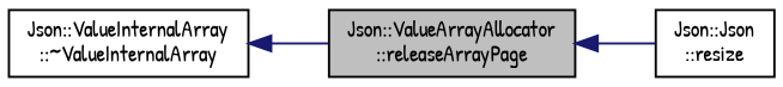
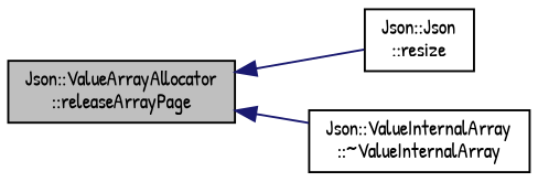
  digraph {
    fontname="Patrick Hand"
    rankdir=LR
    node [color=black fillcolor=white fontname="Patrick Hand" fontsize=10 shape=record style=filled]
    edge [color=midnightblue dir=back fontname="Patrick Hand" fontsize=10 labelfontname=FreeSans labelfontsize=10 style=solid]
    n1 [fillcolor=grey75 fontcolor=black height=0.2 label="Json::ValueArrayAllocator\l::releaseArrayPage" width=0.4]
    n2 [height=0.2 label="Json::Json\l::resize" width=0.4]
    n3 [height=0.2 label="Json::ValueInternalArray\l::~ValueInternalArray" width=0.4]
    n1 -> n2
-   n3 -> n1
+   n1 -> n3
  }
